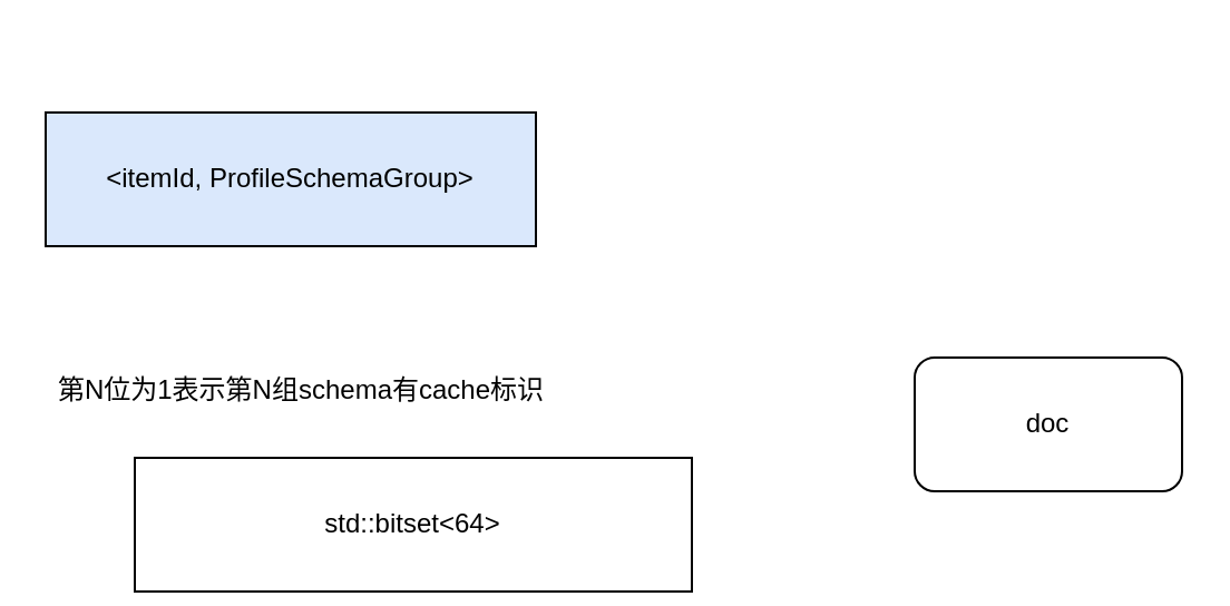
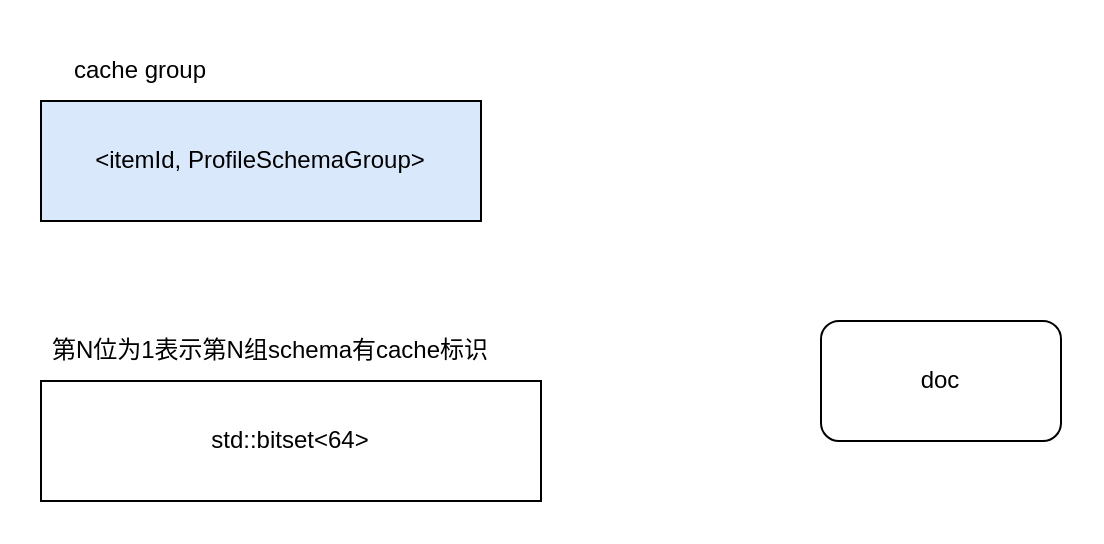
  <mxCell id="0" />
  <mxCell id="1" parent="0" />
  <mxCell id="2" value="&amp;lt;itemId,&amp;nbsp;ProfileSchemaGroup&amp;gt;" style="rounded=0;whiteSpace=wrap;html=1;fillColor=#dae8fc;" vertex="1" parent="1"><mxGeometry x="20" y="50" width="220" height="60" as="geometry" /></mxCell>
+ <mxCell id="3" value="cache group" style="text;html=1;align=center;verticalAlign=middle;whiteSpace=wrap;rounded=0;" vertex="1" parent="1"><mxGeometry x="20" y="20" width="100" height="30" as="geometry" /></mxCell>
  <mxCell id="4" value="doc" style="rounded=1;whiteSpace=wrap;html=1;" vertex="1" parent="1"><mxGeometry x="410" y="160" width="120" height="60" as="geometry" /></mxCell>
- <mxCell id="5" value="std::bitset&amp;lt;64&amp;gt;" style="rounded=0;whiteSpace=wrap;html=1;" vertex="1" parent="1"><mxGeometry x="60" y="205" width="250" height="60" as="geometry" /></mxCell>
+ <mxCell id="5" value="std::bitset&amp;lt;64&amp;gt;" style="rounded=0;whiteSpace=wrap;html=1;" vertex="1" parent="1"><mxGeometry x="20" y="190" width="250" height="60" as="geometry" /></mxCell>
  <mxCell id="6" value="第N位为1表示第N组schema有cache标识" style="text;html=1;align=center;verticalAlign=middle;whiteSpace=wrap;rounded=0;" vertex="1" parent="1"><mxGeometry x="20" y="160" width="230" height="30" as="geometry" /></mxCell>
